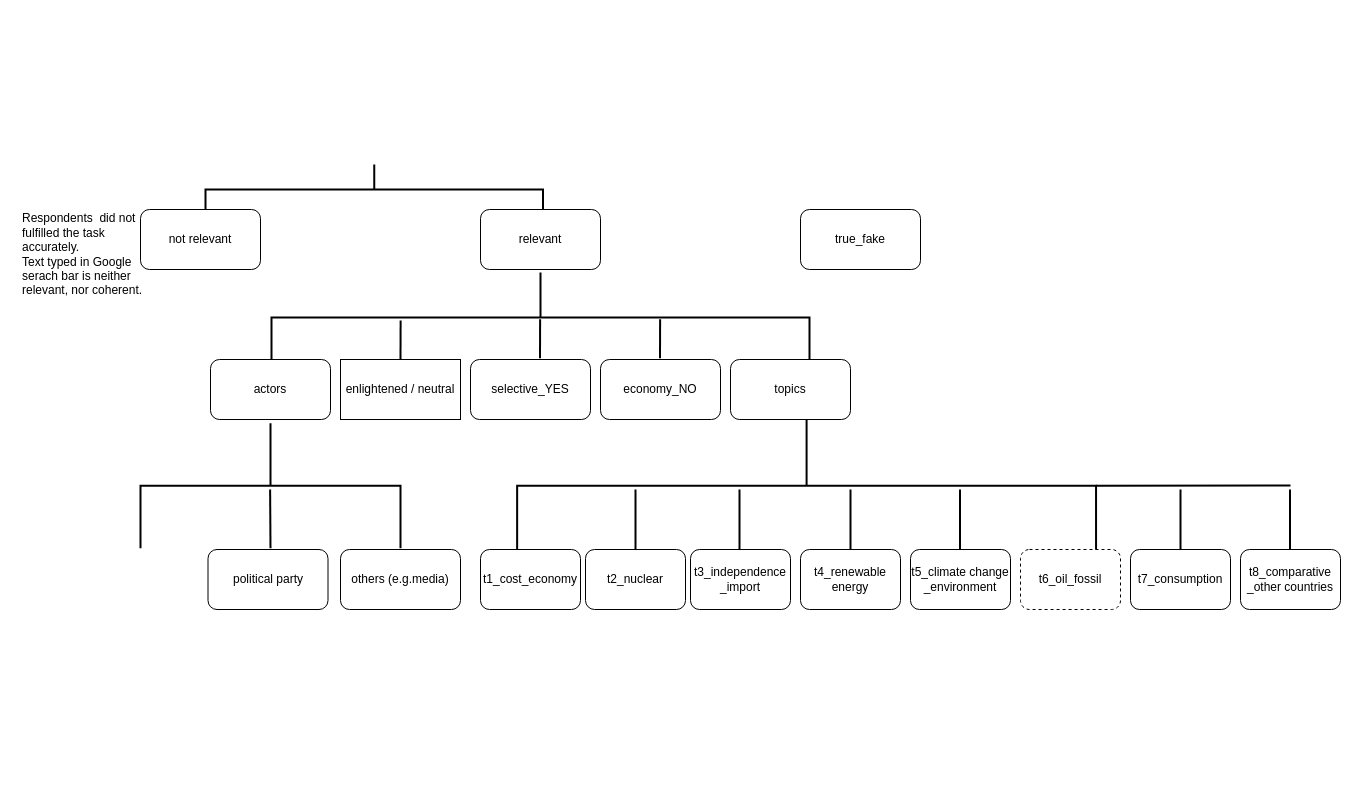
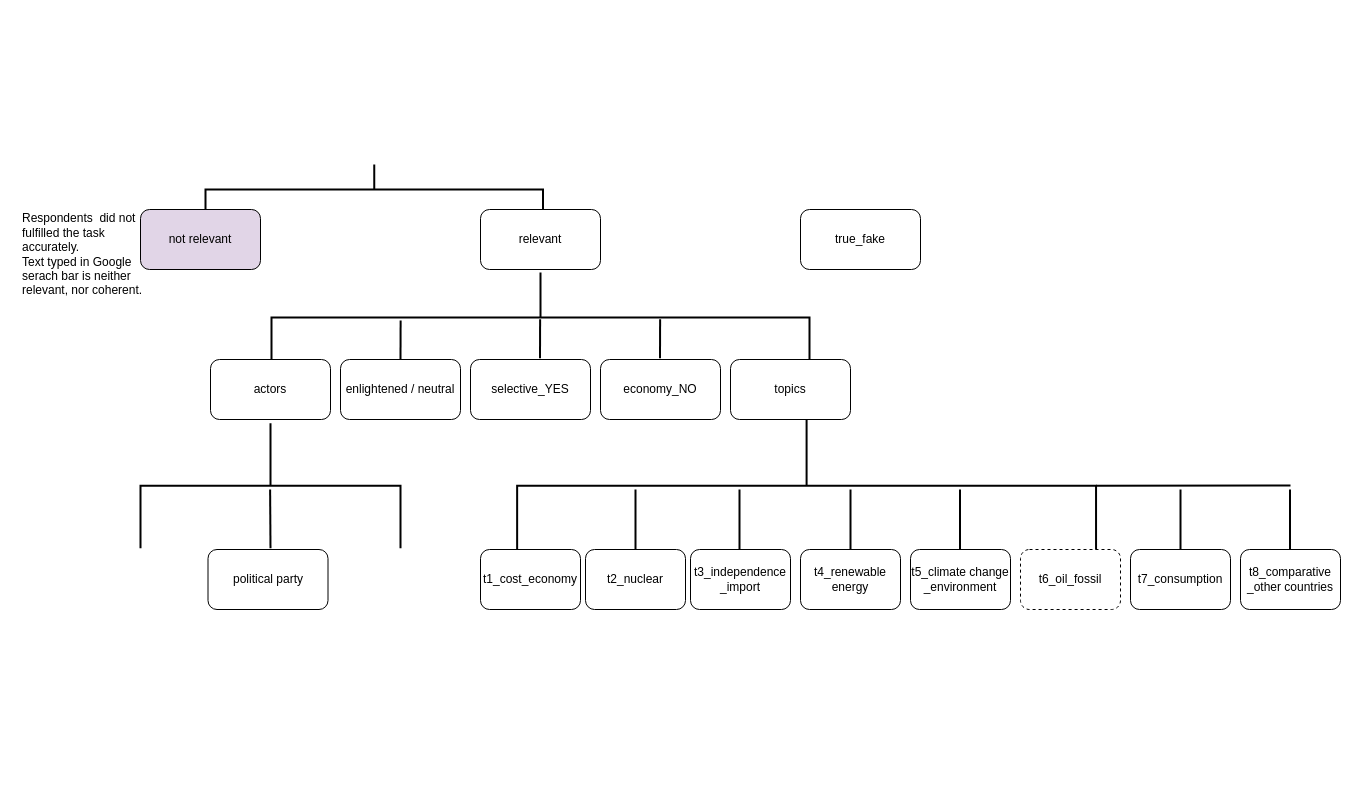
  <mxCell id="0" />
  <mxCell id="1" parent="0" />
  <mxCell id="2" value="" style="strokeWidth=2;html=1;shape=mxgraph.flowchart.annotation_2;align=left;labelPosition=right;pointerEvents=1;rotation=90;" vertex="1" parent="1"><mxGeometry x="348.75" y="20.25" width="50" height="337.5" as="geometry" /></mxCell>
- <mxCell id="3" value="not relevant" style="rounded=1;whiteSpace=wrap;html=1;" vertex="1" parent="1"><mxGeometry x="140" y="209" width="120" height="60" as="geometry" /></mxCell>
+ <mxCell id="3" value="not relevant" style="rounded=1;whiteSpace=wrap;html=1;fillColor=#e1d5e7;" vertex="1" parent="1"><mxGeometry x="140" y="209" width="120" height="60" as="geometry" /></mxCell>
  <mxCell id="4" value="relevant" style="rounded=1;whiteSpace=wrap;html=1;" vertex="1" parent="1"><mxGeometry x="480" y="209" width="120" height="60" as="geometry" /></mxCell>
  <mxCell id="5" value="Respondents &amp;nbsp;did not fulfilled the task accurately.&amp;nbsp;&lt;br&gt;Text typed in Google serach bar is neither relevant, nor coherent." style="text;html=1;strokeColor=none;fillColor=none;align=left;verticalAlign=middle;whiteSpace=wrap;rounded=0;" vertex="1" parent="1"><mxGeometry x="20" y="189" width="140" height="130" as="geometry" /></mxCell>
  <mxCell id="6" value="" style="strokeWidth=2;html=1;shape=mxgraph.flowchart.annotation_2;align=left;labelPosition=right;pointerEvents=1;rotation=90;" vertex="1" parent="1"><mxGeometry x="495" y="48" width="90" height="538" as="geometry" /></mxCell>
  <mxCell id="7" value="actors" style="rounded=1;whiteSpace=wrap;html=1;" vertex="1" parent="1"><mxGeometry x="210" y="359" width="120" height="60" as="geometry" /></mxCell>
- <mxCell id="8" value="enlightened / neutral" style="whiteSpace=wrap;html=1;rounded=0;" vertex="1" parent="1"><mxGeometry x="340" y="359" width="120" height="60" as="geometry" /></mxCell>
+ <mxCell id="8" value="enlightened / neutral" style="rounded=1;whiteSpace=wrap;html=1;" vertex="1" parent="1"><mxGeometry x="340" y="359" width="120" height="60" as="geometry" /></mxCell>
  <mxCell id="9" value="selective_YES" style="rounded=1;whiteSpace=wrap;html=1;" vertex="1" parent="1"><mxGeometry x="470" y="359" width="120" height="60" as="geometry" /></mxCell>
  <mxCell id="10" value="economy_NO" style="rounded=1;whiteSpace=wrap;html=1;" vertex="1" parent="1"><mxGeometry x="600" y="359" width="120" height="60" as="geometry" /></mxCell>
  <mxCell id="11" value="topics" style="rounded=1;whiteSpace=wrap;html=1;" vertex="1" parent="1"><mxGeometry x="730" y="359" width="120" height="60" as="geometry" /></mxCell>
  <mxCell id="12" value="" style="endArrow=none;html=1;exitX=0.5;exitY=0;exitDx=0;exitDy=0;entryX=0.533;entryY=0.76;entryDx=0;entryDy=0;entryPerimeter=0;strokeWidth=2;" edge="1" parent="1" source="8" target="6"><mxGeometry width="50" height="50" relative="1" as="geometry"><mxPoint x="360" y="369" as="sourcePoint" /><mxPoint x="410" y="319" as="targetPoint" /></mxGeometry></mxCell>
  <mxCell id="13" value="" style="endArrow=none;html=1;exitX=0.5;exitY=0;exitDx=0;exitDy=0;entryX=0.533;entryY=0.76;entryDx=0;entryDy=0;entryPerimeter=0;strokeWidth=2;" edge="1" parent="1"><mxGeometry width="50" height="50" relative="1" as="geometry"><mxPoint x="539.5" y="357.75" as="sourcePoint" /><mxPoint x="539.62" y="318.72" as="targetPoint" /></mxGeometry></mxCell>
  <mxCell id="14" value="" style="endArrow=none;html=1;exitX=0.5;exitY=0;exitDx=0;exitDy=0;entryX=0.533;entryY=0.76;entryDx=0;entryDy=0;entryPerimeter=0;strokeWidth=2;" edge="1" parent="1"><mxGeometry width="50" height="50" relative="1" as="geometry"><mxPoint x="659.5" y="357.75" as="sourcePoint" /><mxPoint x="659.62" y="318.72" as="targetPoint" /></mxGeometry></mxCell>
  <mxCell id="15" value="" style="strokeWidth=2;html=1;shape=mxgraph.flowchart.annotation_2;align=left;labelPosition=right;pointerEvents=1;rotation=90;" vertex="1" parent="1"><mxGeometry x="207.5" y="355.25" width="125" height="260" as="geometry" /></mxCell>
  <mxCell id="16" value="political party" style="rounded=1;whiteSpace=wrap;html=1;" vertex="1" parent="1"><mxGeometry x="207.5" y="549" width="120" height="60" as="geometry" /></mxCell>
- <mxCell id="17" value="others (e.g.media)" style="rounded=1;whiteSpace=wrap;html=1;" vertex="1" parent="1"><mxGeometry x="340" y="549" width="120" height="60" as="geometry" /></mxCell>
  <mxCell id="18" value="" style="endArrow=none;html=1;exitX=1;exitY=0.5;exitDx=0;exitDy=0;entryX=0.533;entryY=0.76;entryDx=0;entryDy=0;entryPerimeter=0;strokeWidth=2;exitPerimeter=0;" edge="1" parent="1" source="15"><mxGeometry width="50" height="50" relative="1" as="geometry"><mxPoint x="269.5" y="528.03" as="sourcePoint" /><mxPoint x="269.62" y="489" as="targetPoint" /></mxGeometry></mxCell>
  <mxCell id="19" value="" style="strokeWidth=2;html=1;shape=mxgraph.flowchart.annotation_2;align=left;labelPosition=right;pointerEvents=1;rotation=90;" vertex="1" parent="1"><mxGeometry x="740" y="195.79" width="132.18" height="578.91" as="geometry" /></mxCell>
  <mxCell id="20" value="t1_cost_economy" style="rounded=1;whiteSpace=wrap;html=1;" vertex="1" parent="1"><mxGeometry x="480" y="549" width="100" height="60" as="geometry" /></mxCell>
  <mxCell id="21" value="t2_nuclear" style="rounded=1;whiteSpace=wrap;html=1;" vertex="1" parent="1"><mxGeometry x="585" y="549" width="100" height="60" as="geometry" /></mxCell>
  <mxCell id="22" value="t3_independence&lt;br&gt;_import" style="rounded=1;whiteSpace=wrap;html=1;" vertex="1" parent="1"><mxGeometry x="690" y="549" width="100" height="60" as="geometry" /></mxCell>
  <mxCell id="23" value="t4_renewable energy" style="rounded=1;whiteSpace=wrap;html=1;" vertex="1" parent="1"><mxGeometry x="800" y="549" width="100" height="60" as="geometry" /></mxCell>
  <mxCell id="24" value="t5_climate change&lt;br&gt;_environment" style="rounded=1;whiteSpace=wrap;html=1;" vertex="1" parent="1"><mxGeometry x="910" y="549" width="100" height="60" as="geometry" /></mxCell>
  <mxCell id="25" value="t6_oil_fossil" style="rounded=1;whiteSpace=wrap;html=1;dashed=1;" vertex="1" parent="1"><mxGeometry x="1020" y="549" width="100" height="60" as="geometry" /></mxCell>
  <mxCell id="26" value="t7_consumption" style="rounded=1;whiteSpace=wrap;html=1;" vertex="1" parent="1"><mxGeometry x="1130" y="549" width="100" height="60" as="geometry" /></mxCell>
  <mxCell id="27" value="t8_comparative&lt;br&gt;_other countries" style="rounded=1;whiteSpace=wrap;html=1;" vertex="1" parent="1"><mxGeometry x="1240" y="549" width="100" height="60" as="geometry" /></mxCell>
  <mxCell id="28" value="" style="endArrow=none;html=1;exitX=0.5;exitY=0;exitDx=0;exitDy=0;strokeWidth=2;" edge="1" parent="1" source="21"><mxGeometry width="50" height="50" relative="1" as="geometry"><mxPoint x="640" y="528.03" as="sourcePoint" /><mxPoint x="635" y="489" as="targetPoint" /></mxGeometry></mxCell>
  <mxCell id="29" value="" style="endArrow=none;html=1;exitX=0.5;exitY=0;exitDx=0;exitDy=0;strokeWidth=2;" edge="1" parent="1"><mxGeometry width="50" height="50" relative="1" as="geometry"><mxPoint x="739" y="549" as="sourcePoint" /><mxPoint x="739" y="489" as="targetPoint" /></mxGeometry></mxCell>
  <mxCell id="30" value="" style="endArrow=none;html=1;exitX=0.5;exitY=0;exitDx=0;exitDy=0;strokeWidth=2;" edge="1" parent="1"><mxGeometry width="50" height="50" relative="1" as="geometry"><mxPoint x="850" y="549" as="sourcePoint" /><mxPoint x="850" y="489" as="targetPoint" /></mxGeometry></mxCell>
  <mxCell id="31" value="" style="endArrow=none;html=1;exitX=0.5;exitY=0;exitDx=0;exitDy=0;strokeWidth=2;" edge="1" parent="1"><mxGeometry width="50" height="50" relative="1" as="geometry"><mxPoint x="959.5" y="549" as="sourcePoint" /><mxPoint x="959.5" y="489" as="targetPoint" /></mxGeometry></mxCell>
  <mxCell id="32" value="" style="endArrow=none;html=1;exitX=0.5;exitY=0;exitDx=0;exitDy=0;strokeWidth=2;" edge="1" parent="1"><mxGeometry width="50" height="50" relative="1" as="geometry"><mxPoint x="1180" y="549" as="sourcePoint" /><mxPoint x="1180" y="489" as="targetPoint" /></mxGeometry></mxCell>
  <mxCell id="33" value="" style="endArrow=none;html=1;exitX=0.5;exitY=0;exitDx=0;exitDy=0;strokeWidth=2;" edge="1" parent="1"><mxGeometry width="50" height="50" relative="1" as="geometry"><mxPoint x="1289.5" y="549" as="sourcePoint" /><mxPoint x="1289.5" y="489" as="targetPoint" /></mxGeometry></mxCell>
  <mxCell id="34" value="" style="endArrow=none;html=1;strokeWidth=2;entryX=0.5;entryY=0;entryDx=0;entryDy=0;entryPerimeter=0;" edge="1" parent="1" target="19"><mxGeometry width="50" height="50" relative="1" as="geometry"><mxPoint x="1290" y="485" as="sourcePoint" /><mxPoint x="1110" y="479" as="targetPoint" /></mxGeometry></mxCell>
  <mxCell id="35" value="true_fake" style="rounded=1;whiteSpace=wrap;html=1;" vertex="1" parent="1"><mxGeometry x="800" y="209" width="120" height="60" as="geometry" /></mxCell>
